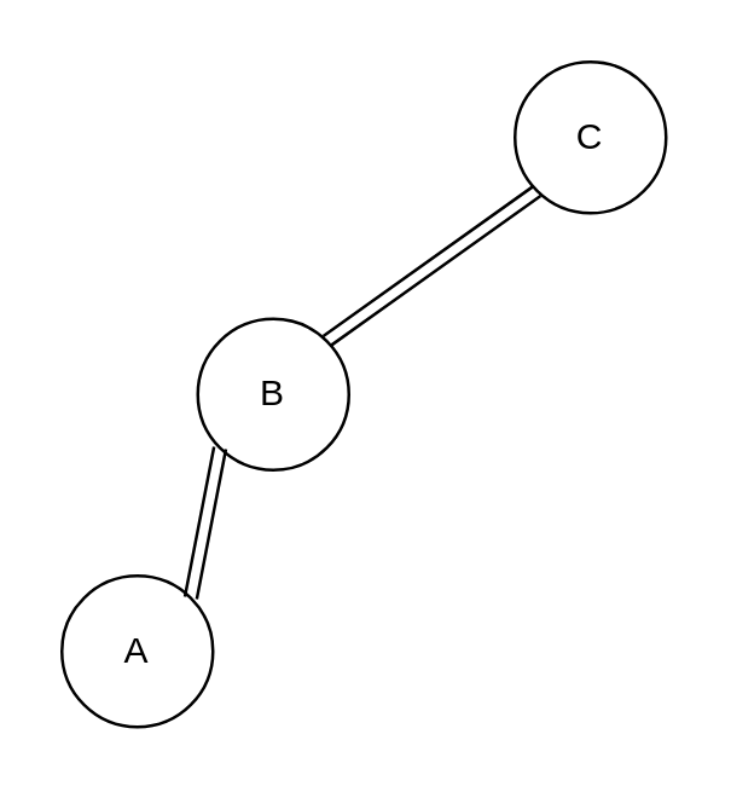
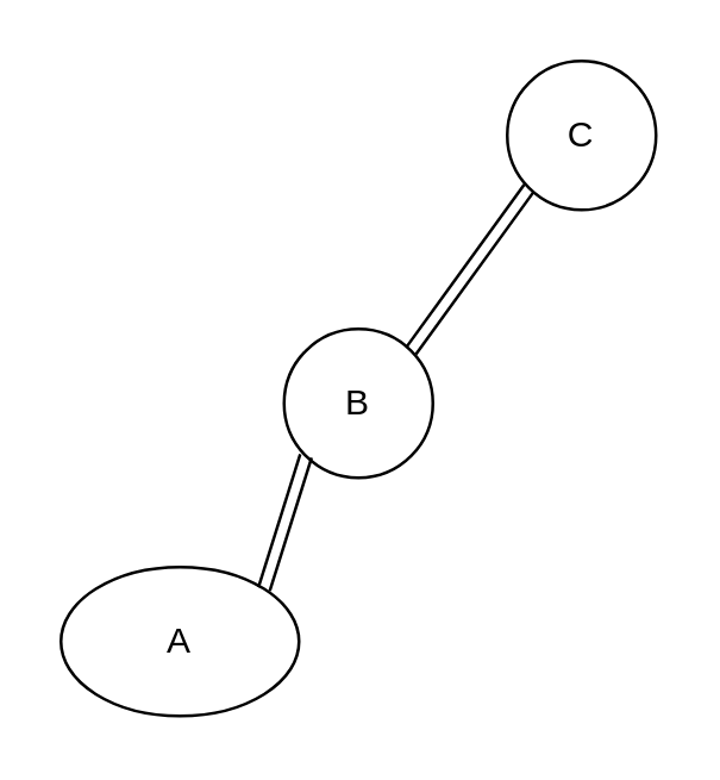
  <mxCell id="0" />
  <mxCell id="1" parent="0" />
- <mxCell id="2" value="A" style="ellipse;whiteSpace=wrap;html=1;aspect=fixed;fontFamily=Helvetica;" vertex="1" parent="1"><mxGeometry x="20" y="190" width="50" height="50" as="geometry" /></mxCell>
- <mxCell id="3" value="B" style="ellipse;whiteSpace=wrap;html=1;aspect=fixed;fontFamily=Helvetica;" vertex="1" parent="1"><mxGeometry x="65" y="105" width="50" height="50" as="geometry" /></mxCell>
+ <mxCell id="2" value="A" style="ellipse;whiteSpace=wrap;html=1;aspect=fixed;fontFamily=Helvetica;" vertex="1" parent="1"><mxGeometry x="20" y="190" width="80" height="50" as="geometry" /></mxCell>
+ <mxCell id="3" value="B" style="ellipse;whiteSpace=wrap;html=1;aspect=fixed;fontFamily=Helvetica;" vertex="1" parent="1"><mxGeometry x="95" y="110" width="50" height="50" as="geometry" /></mxCell>
  <mxCell id="4" value="C" style="ellipse;whiteSpace=wrap;html=1;aspect=fixed;fontFamily=Helvetica;" vertex="1" parent="1"><mxGeometry x="170" y="20" width="50" height="50" as="geometry" /></mxCell>
  <mxCell id="5" value="" style="shape=link;html=1;fontFamily=Helvetica;exitX=1;exitY=0;exitDx=0;exitDy=0;entryX=0;entryY=1;entryDx=0;entryDy=0;" edge="1" parent="1" source="2" target="3"><mxGeometry width="100" relative="1" as="geometry"><mxPoint x="140" y="390" as="sourcePoint" /><mxPoint x="240" y="390" as="targetPoint" /></mxGeometry></mxCell>
  <mxCell id="6" value="" style="shape=link;html=1;fontFamily=Helvetica;exitX=1;exitY=0;exitDx=0;exitDy=0;entryX=0;entryY=1;entryDx=0;entryDy=0;" edge="1" parent="1" source="3" target="4"><mxGeometry width="100" relative="1" as="geometry"><mxPoint x="82.678" y="197.322" as="sourcePoint" /><mxPoint x="112.322" y="162.678" as="targetPoint" /></mxGeometry></mxCell>
